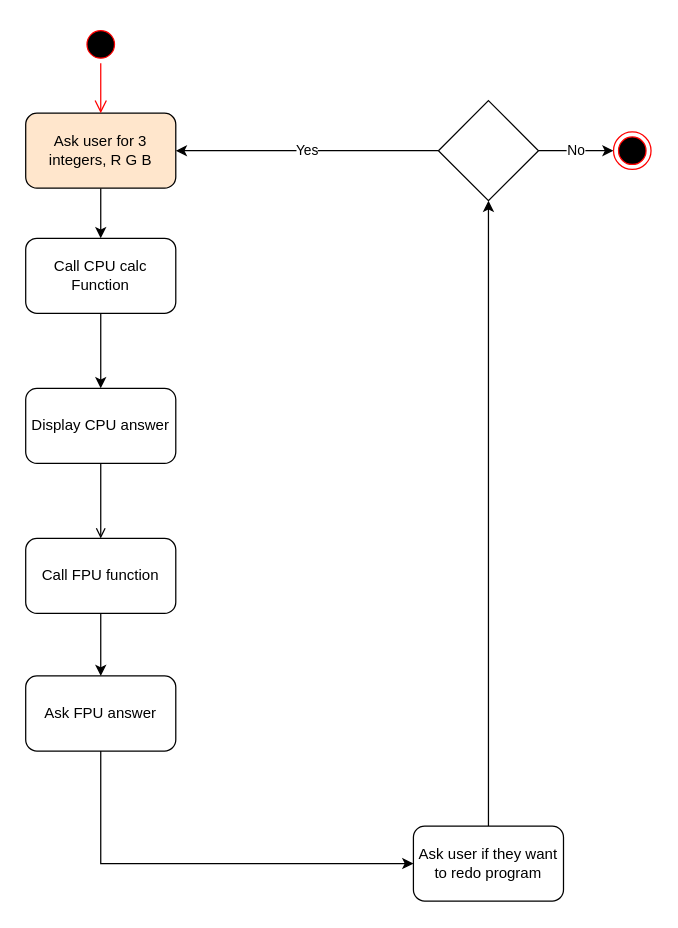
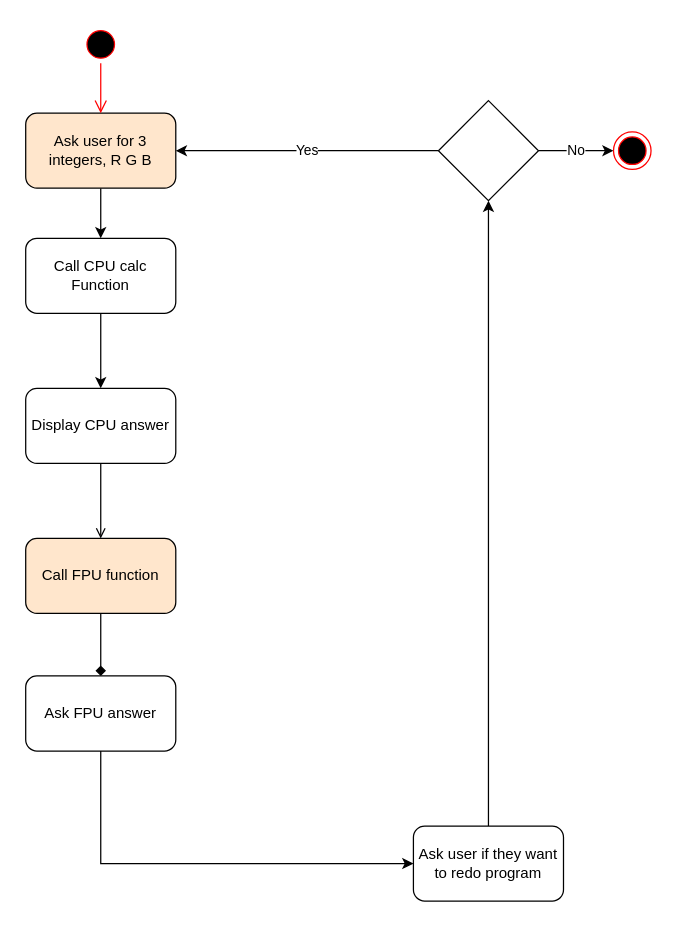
  <mxCell id="0" />
  <mxCell id="1" parent="0" />
  <mxCell id="2" style="edgeStyle=orthogonalEdgeStyle;rounded=0;orthogonalLoop=1;jettySize=auto;html=1;" parent="1" source="3" target="5" edge="1"><mxGeometry relative="1" as="geometry" /></mxCell>
  <mxCell id="3" value="Ask user for 3 integers, R G B" style="rounded=1;whiteSpace=wrap;html=1;fillColor=#ffe6cc;" parent="1" vertex="1"><mxGeometry x="20" y="90" width="120" height="60" as="geometry" /></mxCell>
  <mxCell id="4" style="edgeStyle=orthogonalEdgeStyle;rounded=0;orthogonalLoop=1;jettySize=auto;html=1;entryX=0.5;entryY=0;entryDx=0;entryDy=0;" parent="1" source="5" edge="1"><mxGeometry relative="1" as="geometry"><mxPoint x="80" y="310" as="targetPoint" /></mxGeometry></mxCell>
  <mxCell id="5" value="Call CPU calc Function" style="rounded=1;whiteSpace=wrap;html=1;" parent="1" vertex="1"><mxGeometry x="20" y="190" width="120" height="60" as="geometry" /></mxCell>
  <mxCell id="6" style="edgeStyle=orthogonalEdgeStyle;rounded=0;orthogonalLoop=1;jettySize=auto;html=1;exitX=0.5;exitY=1;exitDx=0;exitDy=0;" parent="1" source="19" target="8" edge="1"><mxGeometry relative="1" as="geometry"><Array as="points"><mxPoint x="80" y="690" /></Array><mxPoint x="80" y="640" as="sourcePoint" /></mxGeometry></mxCell>
  <mxCell id="7" style="edgeStyle=orthogonalEdgeStyle;rounded=0;orthogonalLoop=1;jettySize=auto;html=1;" parent="1" source="8" target="11" edge="1"><mxGeometry relative="1" as="geometry" /></mxCell>
  <mxCell id="8" value="Ask user if they want to redo program" style="rounded=1;whiteSpace=wrap;html=1;" parent="1" vertex="1"><mxGeometry x="330" y="660" width="120" height="60" as="geometry" /></mxCell>
  <mxCell id="9" value="Yes" style="edgeStyle=orthogonalEdgeStyle;rounded=0;orthogonalLoop=1;jettySize=auto;html=1;entryX=1;entryY=0.5;entryDx=0;entryDy=0;" parent="1" source="11" target="3" edge="1"><mxGeometry relative="1" as="geometry"><Array as="points"><mxPoint x="250" y="120" /></Array></mxGeometry></mxCell>
  <mxCell id="10" value="No" style="edgeStyle=orthogonalEdgeStyle;rounded=0;orthogonalLoop=1;jettySize=auto;html=1;entryX=0;entryY=0.5;entryDx=0;entryDy=0;" parent="1" source="11" target="12" edge="1"><mxGeometry relative="1" as="geometry" /></mxCell>
  <mxCell id="11" value="" style="rhombus;whiteSpace=wrap;html=1;" parent="1" vertex="1"><mxGeometry x="350" y="80" width="80" height="80" as="geometry" /></mxCell>
  <mxCell id="12" value="" style="ellipse;html=1;shape=endState;fillColor=#000000;strokeColor=#ff0000;" parent="1" vertex="1"><mxGeometry x="490" y="105" width="30" height="30" as="geometry" /></mxCell>
  <mxCell id="13" value="" style="ellipse;html=1;shape=startState;fillColor=#000000;strokeColor=#ff0000;" parent="1" vertex="1"><mxGeometry x="65" y="20" width="30" height="30" as="geometry" /></mxCell>
  <mxCell id="14" value="" style="edgeStyle=orthogonalEdgeStyle;html=1;verticalAlign=bottom;endArrow=open;endSize=8;strokeColor=#ff0000;rounded=0;" parent="1" source="13" target="3" edge="1"><mxGeometry relative="1" as="geometry"><mxPoint x="80" y="110" as="targetPoint" /></mxGeometry></mxCell>
- <mxCell id="15" style="edgeStyle=orthogonalEdgeStyle;rounded=0;orthogonalLoop=1;jettySize=auto;html=1;entryX=0.5;entryY=0;entryDx=0;entryDy=0;" parent="1" source="16" target="19" edge="1"><mxGeometry relative="1" as="geometry" /></mxCell>
- <mxCell id="16" value="Call FPU function" style="rounded=1;whiteSpace=wrap;html=1;" parent="1" vertex="1"><mxGeometry x="20" y="430" width="120" height="60" as="geometry" /></mxCell>
+ <mxCell id="15" style="edgeStyle=orthogonalEdgeStyle;rounded=0;orthogonalLoop=1;jettySize=auto;html=1;entryX=0.5;entryY=0;entryDx=0;entryDy=0;endArrow=diamond;" parent="1" source="16" target="19" edge="1"><mxGeometry relative="1" as="geometry" /></mxCell>
+ <mxCell id="16" value="Call FPU function" style="rounded=1;whiteSpace=wrap;html=1;fillColor=#ffe6cc;" parent="1" vertex="1"><mxGeometry x="20" y="430" width="120" height="60" as="geometry" /></mxCell>
  <mxCell id="17" style="edgeStyle=orthogonalEdgeStyle;rounded=0;orthogonalLoop=1;jettySize=auto;html=1;endArrow=open;" parent="1" source="18" target="16" edge="1"><mxGeometry relative="1" as="geometry" /></mxCell>
  <mxCell id="18" value="Display CPU answer" style="rounded=1;whiteSpace=wrap;html=1;" parent="1" vertex="1"><mxGeometry x="20" y="310" width="120" height="60" as="geometry" /></mxCell>
  <mxCell id="19" value="Ask FPU answer" style="rounded=1;whiteSpace=wrap;html=1;" parent="1" vertex="1"><mxGeometry x="20" y="540" width="120" height="60" as="geometry" /></mxCell>
